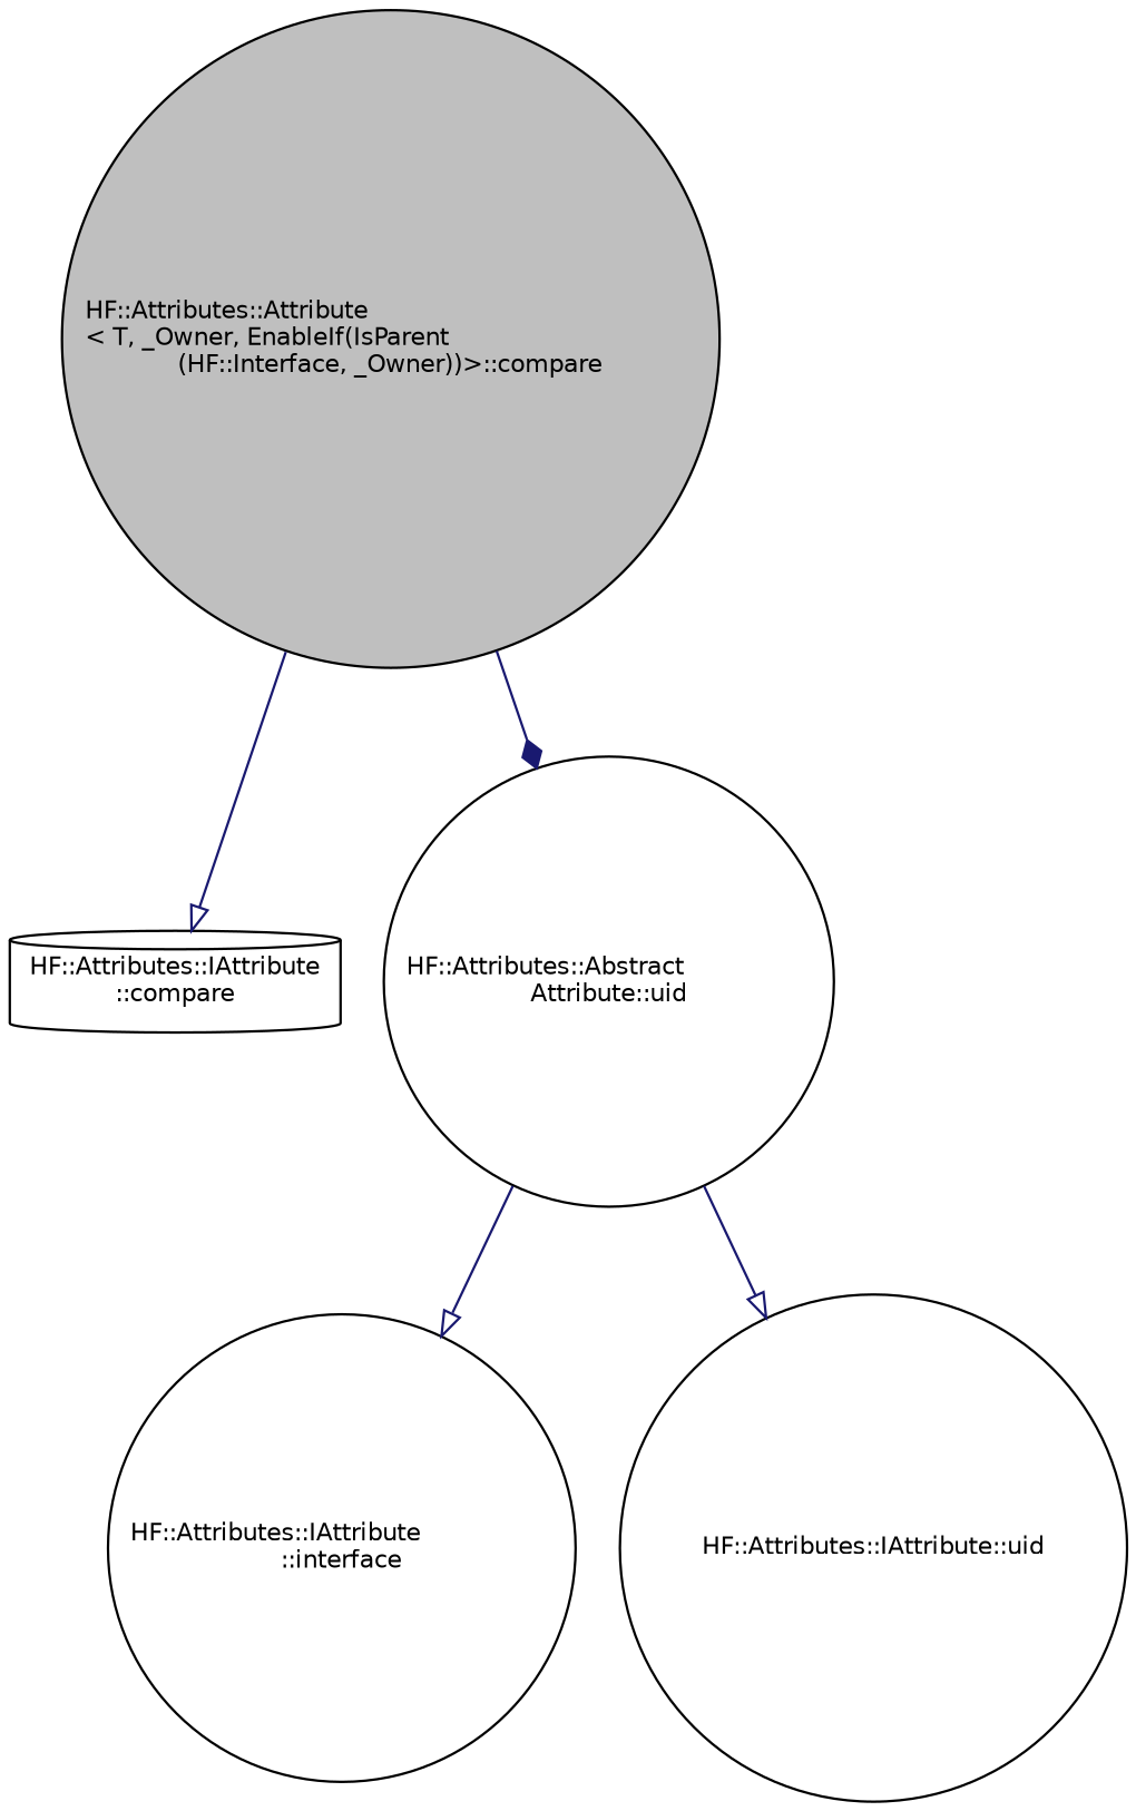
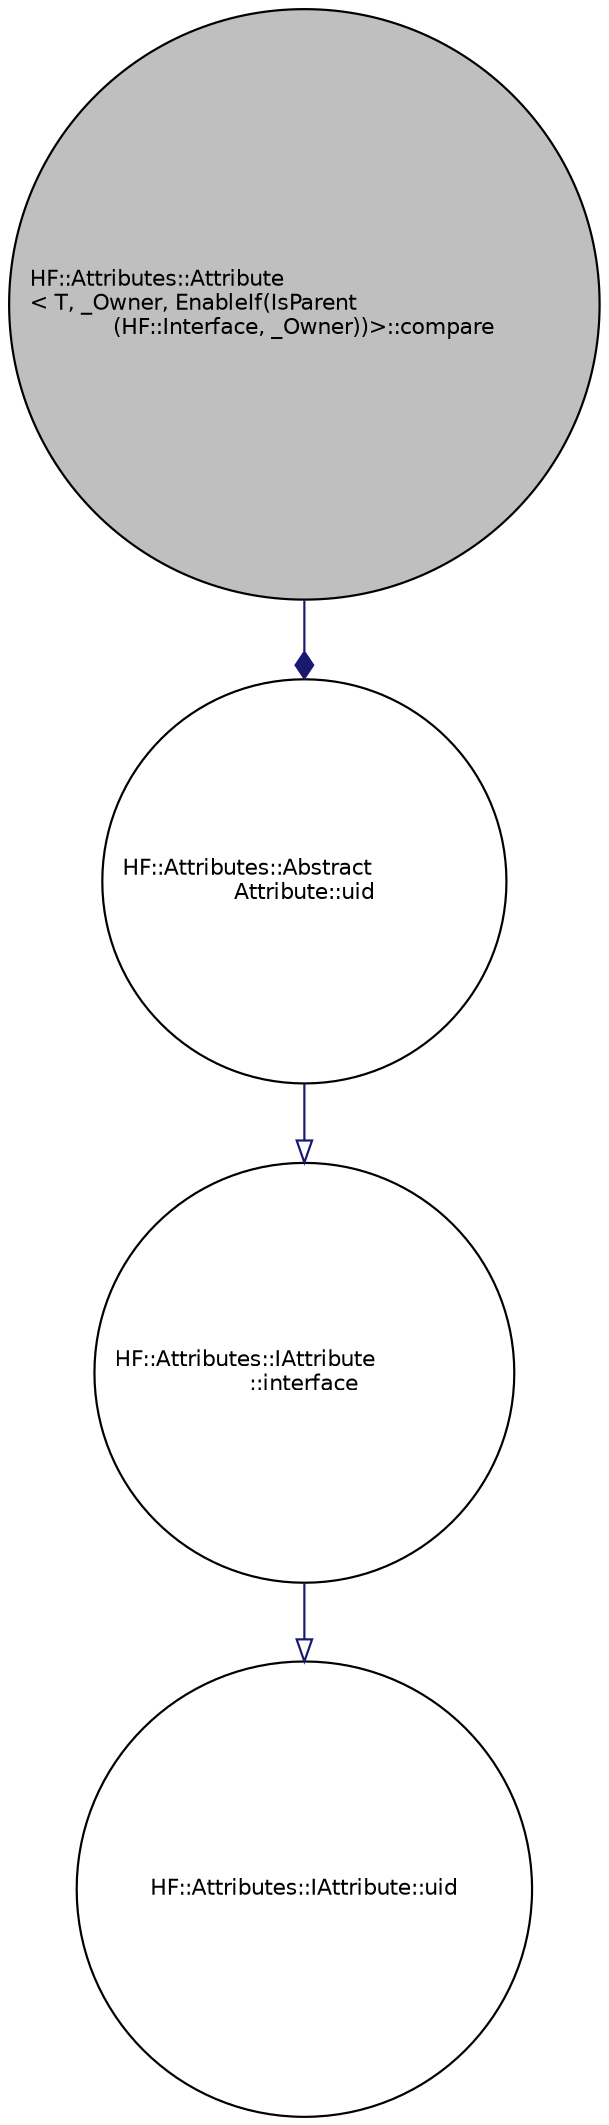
  digraph {
    rankdir=TB
    node [color=black fillcolor=white fontname=Helvetica fontsize=10 shape=circle style=filled]
    edge [arrowhead=onormal color=midnightblue fontname=Helvetica fontsize=10 labelfontname=Helvetica labelfontsize=10 style=solid]
    n1 [fillcolor=grey75 fontcolor=black height=0.2 label="HF::Attributes::Attribute\l\< T, _Owner, EnableIf(IsParent\l(HF::Interface, _Owner))\>::compare" width=0.4]
-   n2 [height=0.2 label="HF::Attributes::IAttribute\l::compare" shape=cylinder width=0.4]
    n3 [height=0.2 label="HF::Attributes::Abstract\lAttribute::uid" width=0.4]
    n4 [height=0.2 label="HF::Attributes::IAttribute\l::interface" width=0.4]
    n5 [height=0.2 label="HF::Attributes::IAttribute::uid" width=0.4]
-   n1 -> n2
    n1 -> n3 [arrowhead=diamond]
    n3 -> n4
-   n3 -> n5
+   n4 -> n5
  }
